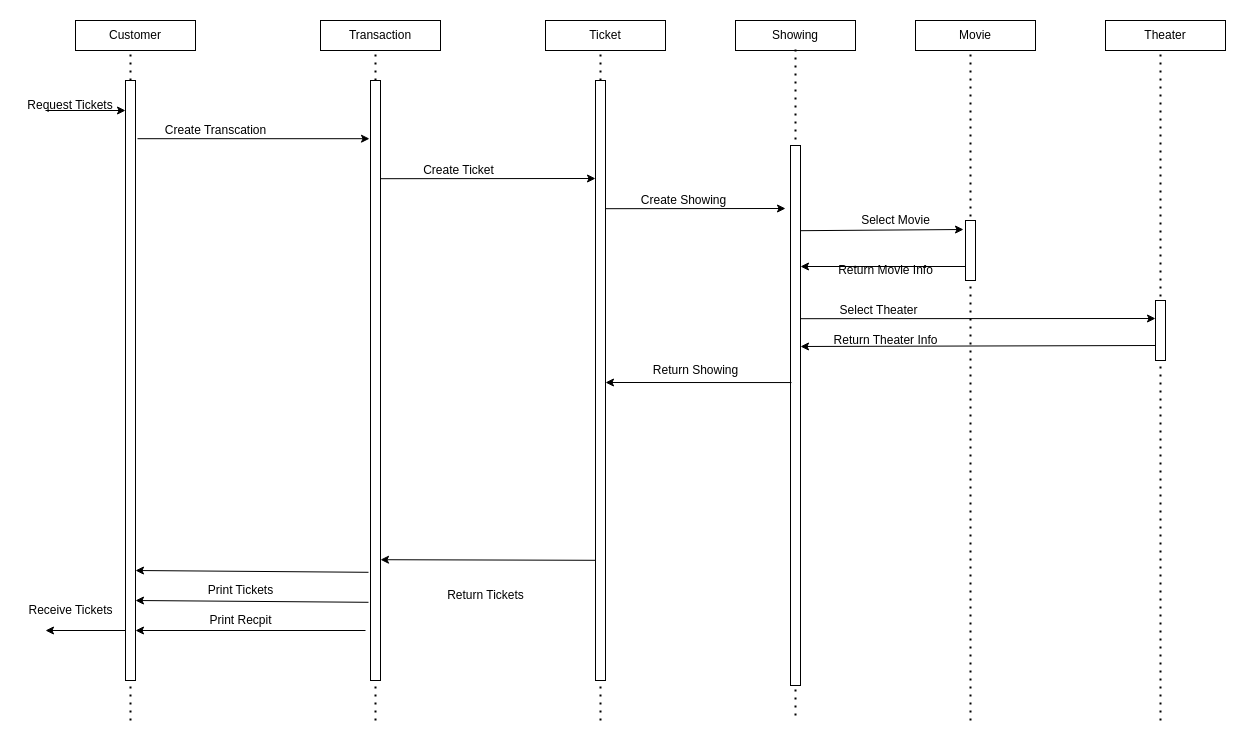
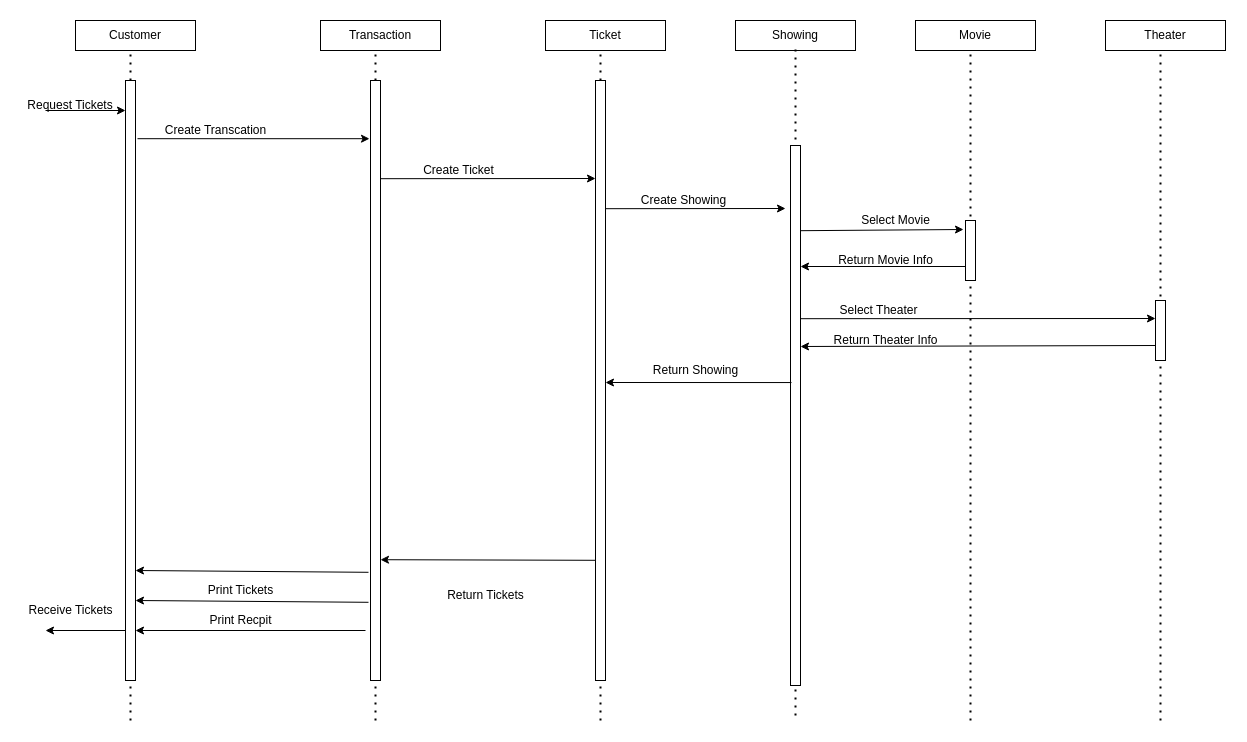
  <mxCell id="0" />
  <mxCell id="1" parent="0" />
  <mxCell id="2" value="" style="endArrow=classic;html=1;rounded=0;" edge="1" parent="1"><mxGeometry width="50" height="50" relative="1" as="geometry"><mxPoint x="45" y="110" as="sourcePoint" /><mxPoint x="125" y="110" as="targetPoint" /></mxGeometry></mxCell>
  <mxCell id="3" value="Request Tickets" style="text;html=1;strokeColor=none;fillColor=none;align=center;verticalAlign=middle;whiteSpace=wrap;rounded=0;" vertex="1" parent="1"><mxGeometry x="25" y="90" width="90" height="30" as="geometry" /></mxCell>
  <mxCell id="4" value="" style="endArrow=none;dashed=1;html=1;dashPattern=1 3;strokeWidth=2;rounded=0;" edge="1" parent="1"><mxGeometry width="50" height="50" relative="1" as="geometry"><mxPoint x="130" y="720" as="sourcePoint" /><mxPoint x="130" y="50" as="targetPoint" /></mxGeometry></mxCell>
  <mxCell id="5" value="" style="rounded=0;whiteSpace=wrap;html=1;" vertex="1" parent="1"><mxGeometry x="125" y="80" width="10" height="600" as="geometry" /></mxCell>
  <mxCell id="6" value="Customer" style="rounded=0;whiteSpace=wrap;html=1;fillColor=none;" vertex="1" parent="1"><mxGeometry x="75" y="20" width="120" height="30" as="geometry" /></mxCell>
  <mxCell id="7" value="" style="endArrow=none;dashed=1;html=1;dashPattern=1 3;strokeWidth=2;rounded=0;" edge="1" parent="1"><mxGeometry width="50" height="50" relative="1" as="geometry"><mxPoint x="375" y="720" as="sourcePoint" /><mxPoint x="375" y="50" as="targetPoint" /></mxGeometry></mxCell>
  <mxCell id="8" value="" style="rounded=0;whiteSpace=wrap;html=1;" vertex="1" parent="1"><mxGeometry x="370" y="80" width="10" height="600" as="geometry" /></mxCell>
  <mxCell id="9" value="Transaction" style="rounded=0;whiteSpace=wrap;html=1;fillColor=none;" vertex="1" parent="1"><mxGeometry x="320" y="20" width="120" height="30" as="geometry" /></mxCell>
  <mxCell id="10" value="" style="endArrow=none;dashed=1;html=1;dashPattern=1 3;strokeWidth=2;rounded=0;" edge="1" parent="1"><mxGeometry width="50" height="50" relative="1" as="geometry"><mxPoint x="600" y="720" as="sourcePoint" /><mxPoint x="600" y="50" as="targetPoint" /></mxGeometry></mxCell>
  <mxCell id="11" value="" style="rounded=0;whiteSpace=wrap;html=1;" vertex="1" parent="1"><mxGeometry x="595" y="80" width="10" height="600" as="geometry" /></mxCell>
  <mxCell id="12" value="Ticket" style="rounded=0;whiteSpace=wrap;html=1;fillColor=none;" vertex="1" parent="1"><mxGeometry x="545" y="20" width="120" height="30" as="geometry" /></mxCell>
  <mxCell id="13" value="" style="endArrow=classic;html=1;rounded=0;exitX=1.2;exitY=0.097;exitDx=0;exitDy=0;exitPerimeter=0;entryX=-0.1;entryY=0.097;entryDx=0;entryDy=0;entryPerimeter=0;" edge="1" parent="1" source="5" target="8"><mxGeometry width="50" height="50" relative="1" as="geometry"><mxPoint x="215" y="240" as="sourcePoint" /><mxPoint x="265" y="190" as="targetPoint" /></mxGeometry></mxCell>
  <mxCell id="14" value="Create Transcation" style="text;html=1;align=center;verticalAlign=middle;resizable=0;points=[];autosize=1;strokeColor=none;fillColor=none;" vertex="1" parent="1"><mxGeometry x="155" y="120" width="120" height="20" as="geometry" /></mxCell>
  <mxCell id="15" value="" style="endArrow=classic;html=1;rounded=0;exitX=1.2;exitY=0.097;exitDx=0;exitDy=0;exitPerimeter=0;" edge="1" parent="1"><mxGeometry width="50" height="50" relative="1" as="geometry"><mxPoint x="380" y="178.2" as="sourcePoint" /><mxPoint x="595" y="178" as="targetPoint" /></mxGeometry></mxCell>
  <mxCell id="16" value="Create Ticket" style="text;html=1;align=center;verticalAlign=middle;resizable=0;points=[];autosize=1;strokeColor=none;fillColor=none;" vertex="1" parent="1"><mxGeometry x="413" y="160" width="90" height="20" as="geometry" /></mxCell>
  <mxCell id="17" value="" style="endArrow=none;dashed=1;html=1;dashPattern=1 3;strokeWidth=2;rounded=0;" edge="1" parent="1"><mxGeometry width="50" height="50" relative="1" as="geometry"><mxPoint x="970" y="720" as="sourcePoint" /><mxPoint x="970" y="50" as="targetPoint" /></mxGeometry></mxCell>
  <mxCell id="18" value="" style="rounded=0;whiteSpace=wrap;html=1;" vertex="1" parent="1"><mxGeometry x="965" y="220" width="10" height="60" as="geometry" /></mxCell>
  <mxCell id="19" value="Movie" style="rounded=0;whiteSpace=wrap;html=1;fillColor=none;" vertex="1" parent="1"><mxGeometry x="915" y="20" width="120" height="30" as="geometry" /></mxCell>
  <mxCell id="20" value="" style="endArrow=none;dashed=1;html=1;dashPattern=1 3;strokeWidth=2;rounded=0;" edge="1" parent="1"><mxGeometry width="50" height="50" relative="1" as="geometry"><mxPoint x="1160" y="720" as="sourcePoint" /><mxPoint x="1160" y="50" as="targetPoint" /></mxGeometry></mxCell>
  <mxCell id="21" value="" style="rounded=0;whiteSpace=wrap;html=1;" vertex="1" parent="1"><mxGeometry x="1155" y="300" width="10" height="60" as="geometry" /></mxCell>
  <mxCell id="22" value="Theater" style="rounded=0;whiteSpace=wrap;html=1;fillColor=none;" vertex="1" parent="1"><mxGeometry x="1105" y="20" width="120" height="30" as="geometry" /></mxCell>
  <mxCell id="23" value="" style="endArrow=classic;html=1;rounded=0;exitX=1.2;exitY=0.097;exitDx=0;exitDy=0;exitPerimeter=0;entryX=-0.2;entryY=0.15;entryDx=0;entryDy=0;entryPerimeter=0;" edge="1" parent="1" target="18"><mxGeometry width="50" height="50" relative="1" as="geometry"><mxPoint x="800" y="230.2" as="sourcePoint" /><mxPoint x="950" y="230" as="targetPoint" /></mxGeometry></mxCell>
  <mxCell id="24" value="Select Movie" style="text;html=1;align=center;verticalAlign=middle;resizable=0;points=[];autosize=1;strokeColor=none;fillColor=none;" vertex="1" parent="1"><mxGeometry x="855" y="210" width="80" height="20" as="geometry" /></mxCell>
  <mxCell id="25" value="" style="endArrow=classic;html=1;rounded=0;exitX=1.2;exitY=0.097;exitDx=0;exitDy=0;exitPerimeter=0;" edge="1" parent="1"><mxGeometry width="50" height="50" relative="1" as="geometry"><mxPoint x="800" y="318.2" as="sourcePoint" /><mxPoint x="1155" y="318" as="targetPoint" /></mxGeometry></mxCell>
  <mxCell id="26" value="Select Theater" style="text;html=1;align=center;verticalAlign=middle;resizable=0;points=[];autosize=1;strokeColor=none;fillColor=none;" vertex="1" parent="1"><mxGeometry x="833" y="300" width="90" height="20" as="geometry" /></mxCell>
  <mxCell id="27" value="" style="endArrow=classic;html=1;rounded=0;exitX=0;exitY=0.75;exitDx=0;exitDy=0;" edge="1" parent="1" source="21"><mxGeometry width="50" height="50" relative="1" as="geometry"><mxPoint x="1145" y="346" as="sourcePoint" /><mxPoint x="800" y="346" as="targetPoint" /></mxGeometry></mxCell>
  <mxCell id="28" value="Return Theater Info" style="text;html=1;align=center;verticalAlign=middle;resizable=0;points=[];autosize=1;strokeColor=none;fillColor=none;" vertex="1" parent="1"><mxGeometry x="825" y="330" width="120" height="20" as="geometry" /></mxCell>
  <mxCell id="29" value="Showing" style="rounded=0;whiteSpace=wrap;html=1;fillColor=none;" vertex="1" parent="1"><mxGeometry x="735" y="20" width="120" height="30" as="geometry" /></mxCell>
  <mxCell id="30" value="" style="endArrow=none;dashed=1;html=1;dashPattern=1 3;strokeWidth=2;rounded=0;" edge="1" parent="1"><mxGeometry width="50" height="50" relative="1" as="geometry"><mxPoint x="795" y="715" as="sourcePoint" /><mxPoint x="795" y="45" as="targetPoint" /></mxGeometry></mxCell>
  <mxCell id="31" value="" style="rounded=0;whiteSpace=wrap;html=1;" vertex="1" parent="1"><mxGeometry x="790" y="145" width="10" height="540" as="geometry" /></mxCell>
  <mxCell id="32" value="" style="endArrow=classic;html=1;rounded=0;exitX=1.2;exitY=0.097;exitDx=0;exitDy=0;exitPerimeter=0;" edge="1" parent="1"><mxGeometry width="50" height="50" relative="1" as="geometry"><mxPoint x="605" y="208.2" as="sourcePoint" /><mxPoint x="785" y="208" as="targetPoint" /></mxGeometry></mxCell>
  <mxCell id="33" value="Create Showing" style="text;html=1;align=center;verticalAlign=middle;resizable=0;points=[];autosize=1;strokeColor=none;fillColor=none;" vertex="1" parent="1"><mxGeometry x="633" y="190" width="100" height="20" as="geometry" /></mxCell>
  <mxCell id="34" value="" style="endArrow=classic;html=1;rounded=0;" edge="1" parent="1"><mxGeometry width="50" height="50" relative="1" as="geometry"><mxPoint x="965" y="266" as="sourcePoint" /><mxPoint x="800" y="266" as="targetPoint" /></mxGeometry></mxCell>
- <mxCell id="35" value="Return Movie Info" style="text;html=1;align=center;verticalAlign=middle;resizable=0;points=[];autosize=1;strokeColor=none;fillColor=none;" vertex="1" parent="1"><mxGeometry x="830" y="260" width="110" height="20" as="geometry" /></mxCell>
+ <mxCell id="35" value="Return Movie Info" style="text;html=1;align=center;verticalAlign=middle;resizable=0;points=[];autosize=1;strokeColor=none;fillColor=none;" vertex="1" parent="1"><mxGeometry x="830" y="250" width="110" height="20" as="geometry" /></mxCell>
  <mxCell id="36" value="" style="endArrow=classic;html=1;rounded=0;exitX=0.1;exitY=0.439;exitDx=0;exitDy=0;exitPerimeter=0;" edge="1" parent="1" source="31"><mxGeometry width="50" height="50" relative="1" as="geometry"><mxPoint x="675" y="490" as="sourcePoint" /><mxPoint x="605" y="382" as="targetPoint" /></mxGeometry></mxCell>
  <mxCell id="37" value="Return Showing" style="text;html=1;align=center;verticalAlign=middle;resizable=0;points=[];autosize=1;strokeColor=none;fillColor=none;" vertex="1" parent="1"><mxGeometry x="645" y="360" width="100" height="20" as="geometry" /></mxCell>
  <mxCell id="38" value="" style="endArrow=classic;html=1;rounded=0;entryX=1;entryY=0.632;entryDx=0;entryDy=0;entryPerimeter=0;exitX=0;exitY=0.633;exitDx=0;exitDy=0;exitPerimeter=0;" edge="1" parent="1"><mxGeometry width="50" height="50" relative="1" as="geometry"><mxPoint x="595" y="559.8" as="sourcePoint" /><mxPoint x="380" y="559.2" as="targetPoint" /></mxGeometry></mxCell>
  <mxCell id="39" value="Return Tickets" style="text;html=1;align=center;verticalAlign=middle;resizable=0;points=[];autosize=1;strokeColor=none;fillColor=none;" vertex="1" parent="1"><mxGeometry x="440" y="585" width="90" height="20" as="geometry" /></mxCell>
  <mxCell id="40" value="" style="endArrow=classic;html=1;rounded=0;exitX=-0.2;exitY=0.703;exitDx=0;exitDy=0;exitPerimeter=0;" edge="1" parent="1"><mxGeometry width="50" height="50" relative="1" as="geometry"><mxPoint x="368" y="601.8" as="sourcePoint" /><mxPoint x="135" y="600" as="targetPoint" /></mxGeometry></mxCell>
  <mxCell id="41" value="Print Tickets" style="text;html=1;align=center;verticalAlign=middle;resizable=0;points=[];autosize=1;strokeColor=none;fillColor=none;" vertex="1" parent="1"><mxGeometry x="200" y="580" width="80" height="20" as="geometry" /></mxCell>
  <mxCell id="42" value="" style="endArrow=classic;html=1;rounded=0;exitX=0;exitY=0.75;exitDx=0;exitDy=0;" edge="1" parent="1"><mxGeometry width="50" height="50" relative="1" as="geometry"><mxPoint x="125" y="630" as="sourcePoint" /><mxPoint x="45" y="630" as="targetPoint" /></mxGeometry></mxCell>
  <mxCell id="43" value="Receive Tickets" style="text;html=1;align=center;verticalAlign=middle;resizable=0;points=[];autosize=1;strokeColor=none;fillColor=none;" vertex="1" parent="1"><mxGeometry x="20" y="600" width="100" height="20" as="geometry" /></mxCell>
  <mxCell id="44" value="" style="endArrow=classic;html=1;rounded=0;entryX=1;entryY=0.75;entryDx=0;entryDy=0;" edge="1" parent="1"><mxGeometry width="50" height="50" relative="1" as="geometry"><mxPoint x="365" y="630" as="sourcePoint" /><mxPoint x="135" y="630" as="targetPoint" /></mxGeometry></mxCell>
  <mxCell id="45" value="Print Recpit" style="text;html=1;align=center;verticalAlign=middle;resizable=0;points=[];autosize=1;strokeColor=none;fillColor=none;" vertex="1" parent="1"><mxGeometry x="200" y="610" width="80" height="20" as="geometry" /></mxCell>
  <mxCell id="46" value="" style="endArrow=classic;html=1;rounded=0;exitX=-0.2;exitY=0.703;exitDx=0;exitDy=0;exitPerimeter=0;" edge="1" parent="1"><mxGeometry width="50" height="50" relative="1" as="geometry"><mxPoint x="368" y="571.8" as="sourcePoint" /><mxPoint x="135" y="570" as="targetPoint" /></mxGeometry></mxCell>
